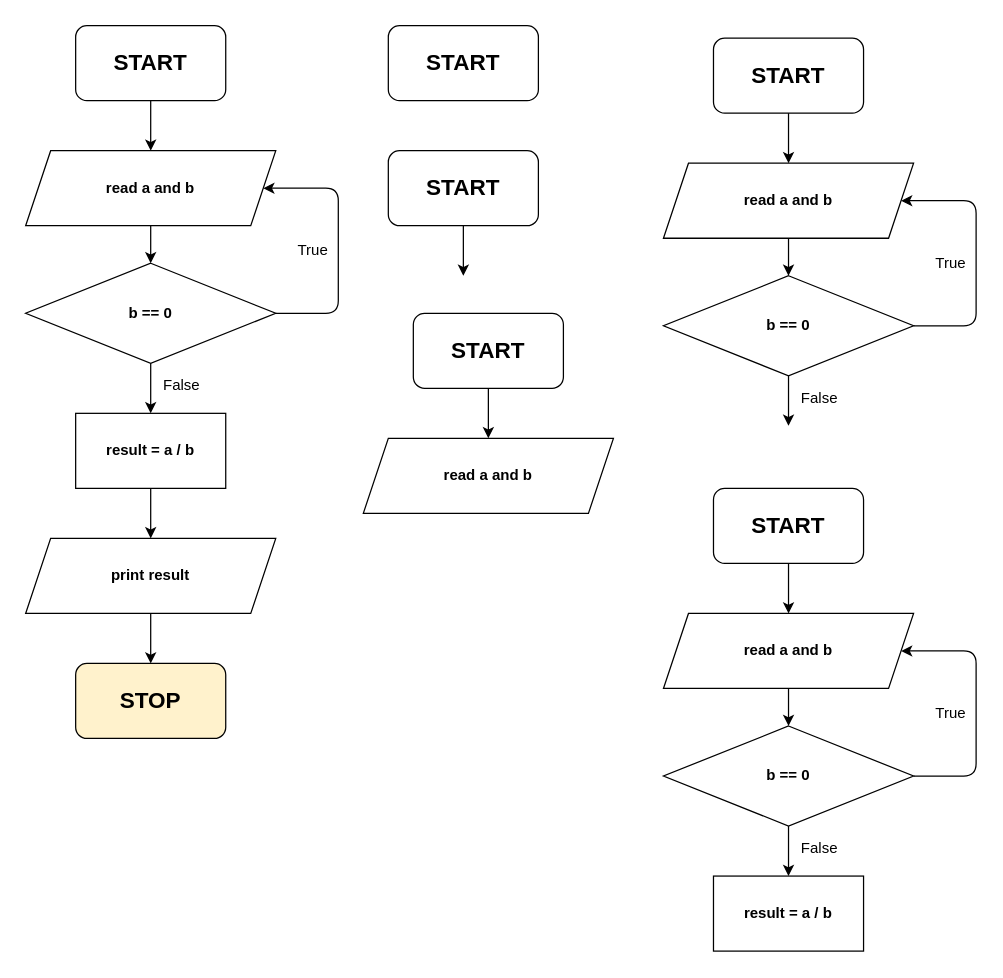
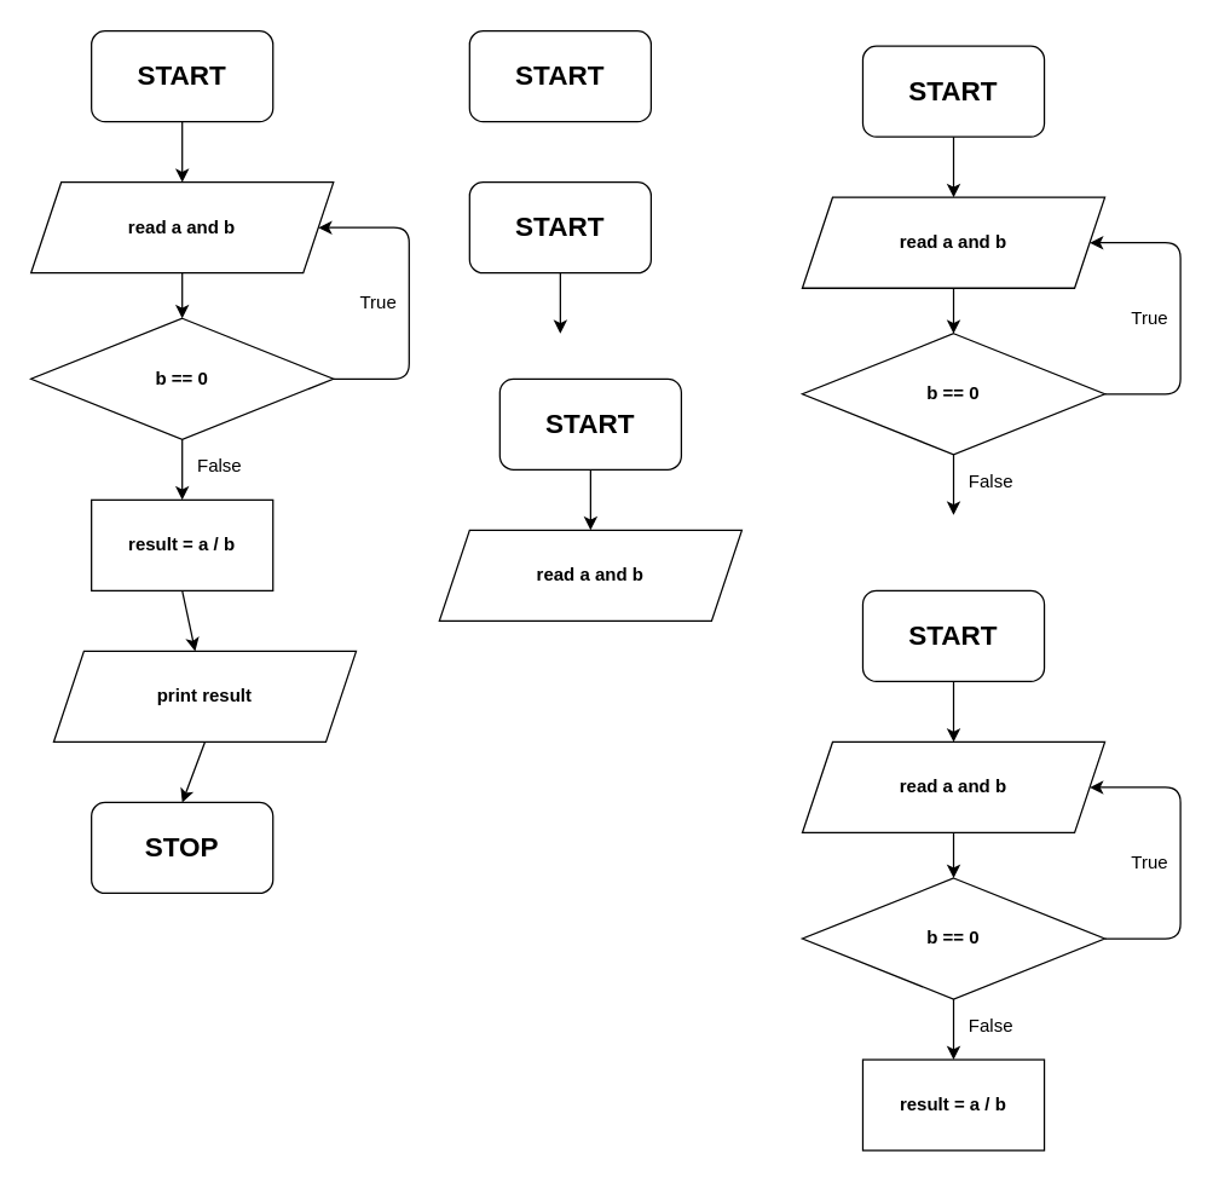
  <mxCell id="0" />
  <mxCell id="1" parent="0" />
  <mxCell id="2" value="&lt;b&gt;&lt;font style=&quot;font-size: 18px&quot;&gt;START&lt;/font&gt;&lt;/b&gt;" style="rounded=1;whiteSpace=wrap;html=1;" parent="1" vertex="1"><mxGeometry x="60" y="20" width="120" height="60" as="geometry" /></mxCell>
  <mxCell id="3" value="" style="endArrow=classic;html=1;exitX=0.5;exitY=1;exitDx=0;exitDy=0;entryX=0.5;entryY=0;entryDx=0;entryDy=0;" parent="1" source="2" target="4" edge="1"><mxGeometry width="50" height="50" relative="1" as="geometry"><mxPoint x="390" y="290" as="sourcePoint" /><mxPoint x="120" y="120" as="targetPoint" /></mxGeometry></mxCell>
  <mxCell id="4" value="&lt;b&gt;read a and b&lt;/b&gt;" style="shape=parallelogram;perimeter=parallelogramPerimeter;whiteSpace=wrap;html=1;fixedSize=1;" parent="1" vertex="1"><mxGeometry x="20" y="120" width="200" height="60" as="geometry" /></mxCell>
  <mxCell id="5" value="&lt;b&gt;b == 0&lt;/b&gt;" style="rhombus;whiteSpace=wrap;html=1;" parent="1" vertex="1"><mxGeometry x="20" y="210" width="200" height="80" as="geometry" /></mxCell>
  <mxCell id="6" value="" style="endArrow=classic;html=1;exitX=0.5;exitY=1;exitDx=0;exitDy=0;entryX=0.5;entryY=0;entryDx=0;entryDy=0;" parent="1" target="5" edge="1"><mxGeometry width="50" height="50" relative="1" as="geometry"><mxPoint x="120" y="180" as="sourcePoint" /><mxPoint x="440" y="150" as="targetPoint" /></mxGeometry></mxCell>
  <mxCell id="7" value="" style="endArrow=classic;html=1;exitX=1;exitY=0.5;exitDx=0;exitDy=0;entryX=1;entryY=0.5;entryDx=0;entryDy=0;" parent="1" source="5" target="4" edge="1"><mxGeometry width="50" height="50" relative="1" as="geometry"><mxPoint x="390" y="190" as="sourcePoint" /><mxPoint x="280" y="250" as="targetPoint" /><Array as="points"><mxPoint x="270" y="250" /><mxPoint x="270" y="150" /></Array></mxGeometry></mxCell>
  <mxCell id="8" value="" style="endArrow=classic;html=1;exitX=0.5;exitY=1;exitDx=0;exitDy=0;" parent="1" source="5" edge="1"><mxGeometry width="50" height="50" relative="1" as="geometry"><mxPoint x="120" y="300" as="sourcePoint" /><mxPoint x="120" y="330" as="targetPoint" /></mxGeometry></mxCell>
  <mxCell id="9" value="True" style="text;html=1;strokeColor=none;fillColor=none;align=center;verticalAlign=middle;whiteSpace=wrap;rounded=0;" parent="1" vertex="1"><mxGeometry x="230" y="190" width="40" height="20" as="geometry" /></mxCell>
  <mxCell id="10" value="False" style="text;html=1;strokeColor=none;fillColor=none;align=center;verticalAlign=middle;whiteSpace=wrap;rounded=0;" parent="1" vertex="1"><mxGeometry x="125" y="298" width="40" height="20" as="geometry" /></mxCell>
  <mxCell id="11" value="&lt;b&gt;result = a / b&lt;/b&gt;" style="rounded=0;whiteSpace=wrap;html=1;" parent="1" vertex="1"><mxGeometry x="60" y="330" width="120" height="60" as="geometry" /></mxCell>
  <mxCell id="12" value="" style="endArrow=classic;html=1;exitX=0.5;exitY=1;exitDx=0;exitDy=0;" parent="1" source="11" target="13" edge="1"><mxGeometry width="50" height="50" relative="1" as="geometry"><mxPoint x="10" y="440" as="sourcePoint" /><mxPoint x="120" y="430" as="targetPoint" /></mxGeometry></mxCell>
- <mxCell id="13" value="&lt;b&gt;print result&lt;/b&gt;" style="shape=parallelogram;perimeter=parallelogramPerimeter;whiteSpace=wrap;html=1;fixedSize=1;" parent="1" vertex="1"><mxGeometry x="20" y="430" width="200" height="60" as="geometry" /></mxCell>
+ <mxCell id="13" value="&lt;b&gt;print result&lt;/b&gt;" style="shape=parallelogram;perimeter=parallelogramPerimeter;whiteSpace=wrap;html=1;fixedSize=1;" parent="1" vertex="1"><mxGeometry x="35" y="430" width="200" height="60" as="geometry" /></mxCell>
  <mxCell id="14" value="" style="endArrow=classic;html=1;exitX=0.5;exitY=1;exitDx=0;exitDy=0;" parent="1" source="13" edge="1"><mxGeometry width="50" height="50" relative="1" as="geometry"><mxPoint x="10" y="430" as="sourcePoint" /><mxPoint x="120" y="530" as="targetPoint" /></mxGeometry></mxCell>
- <mxCell id="15" value="&lt;span style=&quot;font-size: 18px&quot;&gt;&lt;b&gt;STOP&lt;/b&gt;&lt;/span&gt;" style="rounded=1;whiteSpace=wrap;html=1;fillColor=#fff2cc;" parent="1" vertex="1"><mxGeometry x="60" y="530" width="120" height="60" as="geometry" /></mxCell>
+ <mxCell id="15" value="&lt;span style=&quot;font-size: 18px&quot;&gt;&lt;b&gt;STOP&lt;/b&gt;&lt;/span&gt;" style="rounded=1;whiteSpace=wrap;html=1;" parent="1" vertex="1"><mxGeometry x="60" y="530" width="120" height="60" as="geometry" /></mxCell>
  <mxCell id="16" value="&lt;b&gt;&lt;font style=&quot;font-size: 18px&quot;&gt;START&lt;/font&gt;&lt;/b&gt;" style="rounded=1;whiteSpace=wrap;html=1;" vertex="1" parent="1"><mxGeometry x="310" y="20" width="120" height="60" as="geometry" /></mxCell>
  <mxCell id="17" value="&lt;b&gt;&lt;font style=&quot;font-size: 18px&quot;&gt;START&lt;/font&gt;&lt;/b&gt;" style="rounded=1;whiteSpace=wrap;html=1;" vertex="1" parent="1"><mxGeometry x="310" y="120" width="120" height="60" as="geometry" /></mxCell>
  <mxCell id="18" value="" style="endArrow=classic;html=1;exitX=0.5;exitY=1;exitDx=0;exitDy=0;entryX=0.5;entryY=0;entryDx=0;entryDy=0;" edge="1" parent="1" source="17"><mxGeometry width="50" height="50" relative="1" as="geometry"><mxPoint x="640" y="390" as="sourcePoint" /><mxPoint x="370" y="220" as="targetPoint" /></mxGeometry></mxCell>
  <mxCell id="19" value="&lt;b&gt;&lt;font style=&quot;font-size: 18px&quot;&gt;START&lt;/font&gt;&lt;/b&gt;" style="rounded=1;whiteSpace=wrap;html=1;" vertex="1" parent="1"><mxGeometry x="330" y="250" width="120" height="60" as="geometry" /></mxCell>
  <mxCell id="20" value="" style="endArrow=classic;html=1;exitX=0.5;exitY=1;exitDx=0;exitDy=0;entryX=0.5;entryY=0;entryDx=0;entryDy=0;" edge="1" parent="1" source="19" target="21"><mxGeometry width="50" height="50" relative="1" as="geometry"><mxPoint x="660" y="520" as="sourcePoint" /><mxPoint x="390" y="350" as="targetPoint" /></mxGeometry></mxCell>
  <mxCell id="21" value="&lt;b&gt;read a and b&lt;/b&gt;" style="shape=parallelogram;perimeter=parallelogramPerimeter;whiteSpace=wrap;html=1;fixedSize=1;" vertex="1" parent="1"><mxGeometry x="290" y="350" width="200" height="60" as="geometry" /></mxCell>
  <mxCell id="22" value="&lt;b&gt;&lt;font style=&quot;font-size: 18px&quot;&gt;START&lt;/font&gt;&lt;/b&gt;" style="rounded=1;whiteSpace=wrap;html=1;" vertex="1" parent="1"><mxGeometry x="570" y="30" width="120" height="60" as="geometry" /></mxCell>
  <mxCell id="23" value="" style="endArrow=classic;html=1;exitX=0.5;exitY=1;exitDx=0;exitDy=0;entryX=0.5;entryY=0;entryDx=0;entryDy=0;" edge="1" parent="1" source="22" target="24"><mxGeometry width="50" height="50" relative="1" as="geometry"><mxPoint x="900" y="300" as="sourcePoint" /><mxPoint x="630" y="130" as="targetPoint" /></mxGeometry></mxCell>
  <mxCell id="24" value="&lt;b&gt;read a and b&lt;/b&gt;" style="shape=parallelogram;perimeter=parallelogramPerimeter;whiteSpace=wrap;html=1;fixedSize=1;" vertex="1" parent="1"><mxGeometry x="530" y="130" width="200" height="60" as="geometry" /></mxCell>
  <mxCell id="25" value="&lt;b&gt;b == 0&lt;/b&gt;" style="rhombus;whiteSpace=wrap;html=1;" vertex="1" parent="1"><mxGeometry x="530" y="220" width="200" height="80" as="geometry" /></mxCell>
  <mxCell id="26" value="" style="endArrow=classic;html=1;exitX=0.5;exitY=1;exitDx=0;exitDy=0;entryX=0.5;entryY=0;entryDx=0;entryDy=0;" edge="1" parent="1" target="25"><mxGeometry width="50" height="50" relative="1" as="geometry"><mxPoint x="630" y="190" as="sourcePoint" /><mxPoint x="950" y="160" as="targetPoint" /></mxGeometry></mxCell>
  <mxCell id="27" value="" style="endArrow=classic;html=1;exitX=1;exitY=0.5;exitDx=0;exitDy=0;entryX=1;entryY=0.5;entryDx=0;entryDy=0;" edge="1" parent="1" source="25" target="24"><mxGeometry width="50" height="50" relative="1" as="geometry"><mxPoint x="900" y="200" as="sourcePoint" /><mxPoint x="790" y="260" as="targetPoint" /><Array as="points"><mxPoint x="780" y="260" /><mxPoint x="780" y="160" /></Array></mxGeometry></mxCell>
  <mxCell id="28" value="" style="endArrow=classic;html=1;exitX=0.5;exitY=1;exitDx=0;exitDy=0;" edge="1" parent="1" source="25"><mxGeometry width="50" height="50" relative="1" as="geometry"><mxPoint x="630" y="310" as="sourcePoint" /><mxPoint x="630" y="340" as="targetPoint" /></mxGeometry></mxCell>
  <mxCell id="29" value="True" style="text;html=1;strokeColor=none;fillColor=none;align=center;verticalAlign=middle;whiteSpace=wrap;rounded=0;" vertex="1" parent="1"><mxGeometry x="740" y="200" width="40" height="20" as="geometry" /></mxCell>
  <mxCell id="30" value="False" style="text;html=1;strokeColor=none;fillColor=none;align=center;verticalAlign=middle;whiteSpace=wrap;rounded=0;" vertex="1" parent="1"><mxGeometry x="635" y="308" width="40" height="20" as="geometry" /></mxCell>
  <mxCell id="31" value="&lt;b&gt;&lt;font style=&quot;font-size: 18px&quot;&gt;START&lt;/font&gt;&lt;/b&gt;" style="rounded=1;whiteSpace=wrap;html=1;" vertex="1" parent="1"><mxGeometry x="570" y="390" width="120" height="60" as="geometry" /></mxCell>
  <mxCell id="32" value="" style="endArrow=classic;html=1;exitX=0.5;exitY=1;exitDx=0;exitDy=0;entryX=0.5;entryY=0;entryDx=0;entryDy=0;" edge="1" parent="1" source="31" target="33"><mxGeometry width="50" height="50" relative="1" as="geometry"><mxPoint x="900" y="660" as="sourcePoint" /><mxPoint x="630" y="490" as="targetPoint" /></mxGeometry></mxCell>
  <mxCell id="33" value="&lt;b&gt;read a and b&lt;/b&gt;" style="shape=parallelogram;perimeter=parallelogramPerimeter;whiteSpace=wrap;html=1;fixedSize=1;" vertex="1" parent="1"><mxGeometry x="530" y="490" width="200" height="60" as="geometry" /></mxCell>
  <mxCell id="34" value="&lt;b&gt;b == 0&lt;/b&gt;" style="rhombus;whiteSpace=wrap;html=1;" vertex="1" parent="1"><mxGeometry x="530" y="580" width="200" height="80" as="geometry" /></mxCell>
  <mxCell id="35" value="" style="endArrow=classic;html=1;exitX=0.5;exitY=1;exitDx=0;exitDy=0;entryX=0.5;entryY=0;entryDx=0;entryDy=0;" edge="1" parent="1" target="34"><mxGeometry width="50" height="50" relative="1" as="geometry"><mxPoint x="630" y="550" as="sourcePoint" /><mxPoint x="950" y="520" as="targetPoint" /></mxGeometry></mxCell>
  <mxCell id="36" value="" style="endArrow=classic;html=1;exitX=1;exitY=0.5;exitDx=0;exitDy=0;entryX=1;entryY=0.5;entryDx=0;entryDy=0;" edge="1" parent="1" source="34" target="33"><mxGeometry width="50" height="50" relative="1" as="geometry"><mxPoint x="900" y="560" as="sourcePoint" /><mxPoint x="790" y="620" as="targetPoint" /><Array as="points"><mxPoint x="780" y="620" /><mxPoint x="780" y="520" /></Array></mxGeometry></mxCell>
  <mxCell id="37" value="" style="endArrow=classic;html=1;exitX=0.5;exitY=1;exitDx=0;exitDy=0;" edge="1" parent="1" source="34"><mxGeometry width="50" height="50" relative="1" as="geometry"><mxPoint x="630" y="670" as="sourcePoint" /><mxPoint x="630" y="700" as="targetPoint" /></mxGeometry></mxCell>
  <mxCell id="38" value="True" style="text;html=1;strokeColor=none;fillColor=none;align=center;verticalAlign=middle;whiteSpace=wrap;rounded=0;" vertex="1" parent="1"><mxGeometry x="740" y="560" width="40" height="20" as="geometry" /></mxCell>
  <mxCell id="39" value="False" style="text;html=1;strokeColor=none;fillColor=none;align=center;verticalAlign=middle;whiteSpace=wrap;rounded=0;" vertex="1" parent="1"><mxGeometry x="635" y="668" width="40" height="20" as="geometry" /></mxCell>
  <mxCell id="40" value="&lt;b&gt;result = a / b&lt;/b&gt;" style="rounded=0;whiteSpace=wrap;html=1;" vertex="1" parent="1"><mxGeometry x="570" y="700" width="120" height="60" as="geometry" /></mxCell>
